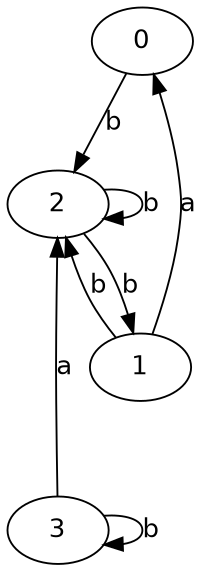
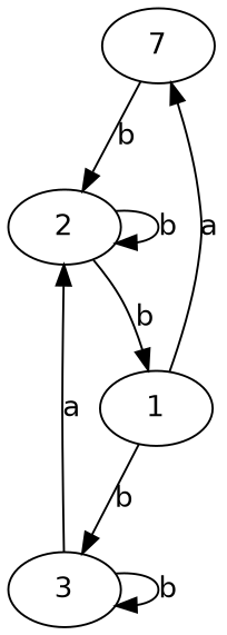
  digraph {
    d2tdocpreamble="\usetikzlibrary{automata}"
    d2tfigpreamble="\tikzstyle{every state}= [ draw=blue!50,very thick,fill=blue!20]  \tikzstyle{auto}= [fill=white]"
    fontname="DejaVu Sans"
    ranksep=0.5
    node [fontname="DejaVu Sans" style=state]
    edge [fontname="DejaVu Sans" lblstyle=auto topath="bend right"]
-   n1 [label=0]
+   n1 [label=7]
    n2 [label=2 style="state, initial, accepting"]
    n3 [label=1]
    n4 [label=3]
    n1 -> n2 [label=b]
    n2 -> n2 [label=b topath="loop above"]
    n2 -> n3 [label=b]
    n3 -> n1 [label=a]
-   n3 -> n2 [label=b]
+   n3 -> n4 [label=b]
    n4 -> n2 [label=a]
    n4 -> n4 [label=b topath="loop above"]
  }
